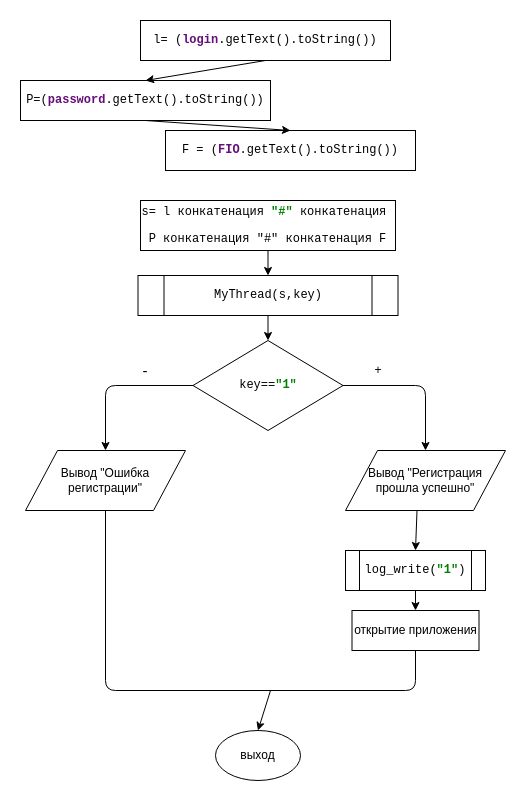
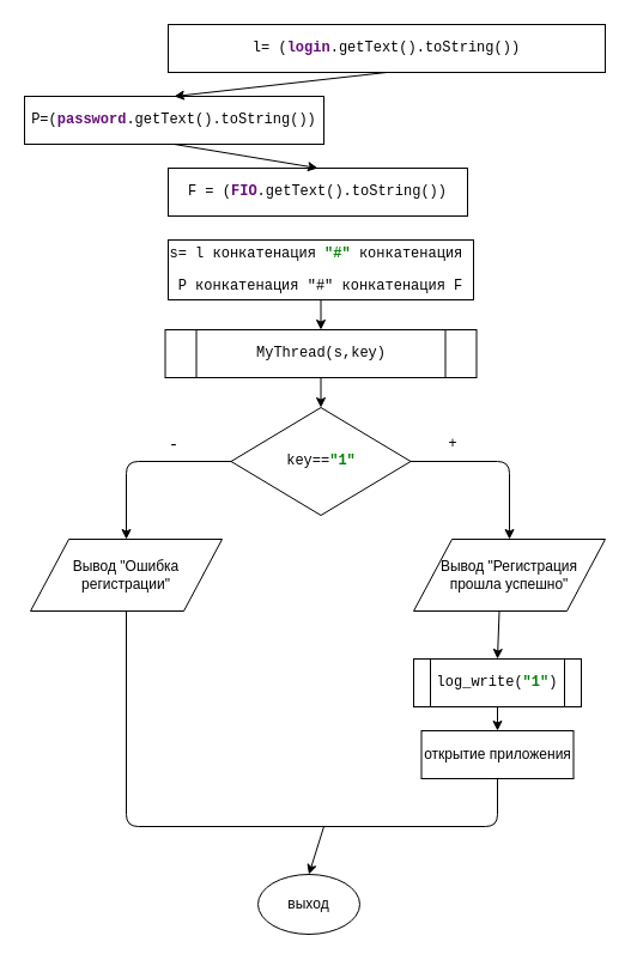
  <mxCell id="0" />
  <mxCell id="1" parent="0" />
- <mxCell id="2" value="&lt;pre style=&quot;background-color: rgb(255 , 255 , 255) ; font-family: &amp;#34;courier new&amp;#34;&quot;&gt;l= (&lt;span style=&quot;color: #660e7a ; font-weight: bold&quot;&gt;login&lt;/span&gt;.getText().toString())&lt;/pre&gt;" style="rounded=0;whiteSpace=wrap;html=1;" vertex="1" parent="1"><mxGeometry x="140" y="20" width="250" height="40" as="geometry" /></mxCell>
+ <mxCell id="2" value="&lt;pre style=&quot;background-color: rgb(255 , 255 , 255) ; font-family: &amp;#34;courier new&amp;#34;&quot;&gt;l= (&lt;span style=&quot;color: #660e7a ; font-weight: bold&quot;&gt;login&lt;/span&gt;.getText().toString())&lt;/pre&gt;" style="rounded=0;whiteSpace=wrap;html=1;" vertex="1" parent="1"><mxGeometry x="140" y="20" width="365" height="40" as="geometry" /></mxCell>
  <mxCell id="3" value="&lt;pre style=&quot;background-color: rgb(255 , 255 , 255) ; font-family: &amp;#34;courier new&amp;#34;&quot;&gt;&lt;pre style=&quot;font-family: &amp;#34;courier new&amp;#34;&quot;&gt;&lt;pre style=&quot;font-family: &amp;#34;courier new&amp;#34;&quot;&gt;P=(&lt;span style=&quot;color: #660e7a ; font-weight: bold&quot;&gt;password&lt;/span&gt;.getText().toString())&lt;/pre&gt;&lt;/pre&gt;&lt;/pre&gt;" style="rounded=0;whiteSpace=wrap;html=1;" vertex="1" parent="1"><mxGeometry x="20" y="80" width="250" height="40" as="geometry" /></mxCell>
- <mxCell id="4" value="&lt;pre style=&quot;background-color: rgb(255 , 255 , 255) ; font-family: &amp;#34;courier new&amp;#34;&quot;&gt;F = (&lt;span style=&quot;color: #660e7a ; font-weight: bold&quot;&gt;FIO&lt;/span&gt;.getText().toString())&lt;/pre&gt;" style="rounded=0;whiteSpace=wrap;html=1;" vertex="1" parent="1"><mxGeometry x="165" y="130" width="250" height="40" as="geometry" /></mxCell>
+ <mxCell id="4" value="&lt;pre style=&quot;background-color: rgb(255 , 255 , 255) ; font-family: &amp;#34;courier new&amp;#34;&quot;&gt;F = (&lt;span style=&quot;color: #660e7a ; font-weight: bold&quot;&gt;FIO&lt;/span&gt;.getText().toString())&lt;/pre&gt;" style="rounded=0;whiteSpace=wrap;html=1;" vertex="1" parent="1"><mxGeometry x="140" y="140" width="250" height="40" as="geometry" /></mxCell>
  <mxCell id="5" value="" style="endArrow=classic;html=1;entryX=0.5;entryY=0;entryDx=0;entryDy=0;exitX=0.5;exitY=1;exitDx=0;exitDy=0;" edge="1" parent="1" source="2" target="3"><mxGeometry width="50" height="50" relative="1" as="geometry"><mxPoint x="235" y="120" as="sourcePoint" /><mxPoint x="285" y="70" as="targetPoint" /></mxGeometry></mxCell>
  <mxCell id="6" value="" style="endArrow=classic;html=1;entryX=0.5;entryY=0;entryDx=0;entryDy=0;exitX=0.5;exitY=1;exitDx=0;exitDy=0;" edge="1" parent="1" source="3" target="4"><mxGeometry width="50" height="50" relative="1" as="geometry"><mxPoint x="195" y="220" as="sourcePoint" /><mxPoint x="245" y="170" as="targetPoint" /></mxGeometry></mxCell>
  <mxCell id="7" value="&lt;pre style=&quot;background-color: rgb(255 , 255 , 255) ; font-family: &amp;#34;courier new&amp;#34;&quot;&gt;&lt;pre style=&quot;font-family: &amp;#34;courier new&amp;#34;&quot;&gt;s= l конкатенация &lt;span style=&quot;color: #008000 ; font-weight: bold&quot;&gt;&quot;#&quot; &lt;/span&gt;конкатенация &lt;/pre&gt;&lt;pre style=&quot;font-family: &amp;#34;courier new&amp;#34;&quot;&gt;P конкатенация &quot;#&quot; конкатенация F&lt;/pre&gt;&lt;/pre&gt;" style="rounded=0;whiteSpace=wrap;html=1;" vertex="1" parent="1"><mxGeometry x="140" y="200" width="255" height="50" as="geometry" /></mxCell>
  <mxCell id="8" value="&lt;pre style=&quot;background-color: rgb(255 , 255 , 255) ; font-family: &amp;#34;courier new&amp;#34;&quot;&gt;MyThread(s,key)&lt;/pre&gt;" style="shape=process;whiteSpace=wrap;html=1;backgroundOutline=1;" vertex="1" parent="1"><mxGeometry x="137.5" y="275" width="260" height="40" as="geometry" /></mxCell>
  <mxCell id="9" value="&lt;pre style=&quot;background-color: rgb(255 , 255 , 255) ; font-family: &amp;#34;courier new&amp;#34;&quot;&gt;key==&lt;span style=&quot;color: #008000 ; font-weight: bold&quot;&gt;&quot;1&quot;&lt;/span&gt;&lt;/pre&gt;" style="rhombus;whiteSpace=wrap;html=1;" vertex="1" parent="1"><mxGeometry x="192.5" y="340" width="150" height="90" as="geometry" /></mxCell>
  <mxCell id="10" value="" style="endArrow=classic;html=1;entryX=0.5;entryY=0;entryDx=0;entryDy=0;exitX=0.5;exitY=1;exitDx=0;exitDy=0;" edge="1" parent="1" source="8" target="9"><mxGeometry width="50" height="50" relative="1" as="geometry"><mxPoint x="15" y="420" as="sourcePoint" /><mxPoint x="65" y="370" as="targetPoint" /></mxGeometry></mxCell>
  <mxCell id="11" value="Вывод &quot;Ошибка регистрации&quot;" style="shape=parallelogram;perimeter=parallelogramPerimeter;whiteSpace=wrap;html=1;" vertex="1" parent="1"><mxGeometry x="25" y="450" width="160" height="60" as="geometry" /></mxCell>
  <mxCell id="12" value="" style="endArrow=classic;html=1;entryX=0.5;entryY=0;entryDx=0;entryDy=0;exitX=0;exitY=0.5;exitDx=0;exitDy=0;" edge="1" parent="1" source="9" target="11"><mxGeometry width="50" height="50" relative="1" as="geometry"><mxPoint x="5" y="420" as="sourcePoint" /><mxPoint x="55" y="370" as="targetPoint" /><Array as="points"><mxPoint x="105" y="385" /></Array></mxGeometry></mxCell>
  <mxCell id="13" value="&lt;font style=&quot;font-size: 15px&quot;&gt;-&lt;/font&gt;" style="text;html=1;strokeColor=none;fillColor=none;align=center;verticalAlign=middle;whiteSpace=wrap;rounded=0;" vertex="1" parent="1"><mxGeometry x="125" y="360" width="40" height="20" as="geometry" /></mxCell>
  <mxCell id="14" value="Вывод &quot;Регистрация прошла успешно&quot;" style="shape=parallelogram;perimeter=parallelogramPerimeter;whiteSpace=wrap;html=1;" vertex="1" parent="1"><mxGeometry x="345" y="450" width="160" height="60" as="geometry" /></mxCell>
  <mxCell id="15" value="" style="endArrow=classic;html=1;entryX=0.5;entryY=0;entryDx=0;entryDy=0;exitX=0.5;exitY=1;exitDx=0;exitDy=0;" edge="1" parent="1" source="7" target="8"><mxGeometry width="50" height="50" relative="1" as="geometry"><mxPoint x="25" y="300" as="sourcePoint" /><mxPoint x="65" y="250" as="targetPoint" /></mxGeometry></mxCell>
  <mxCell id="16" value="" style="endArrow=classic;html=1;entryX=0.5;entryY=0;entryDx=0;entryDy=0;exitX=1;exitY=0.5;exitDx=0;exitDy=0;" edge="1" parent="1" source="9" target="14"><mxGeometry width="50" height="50" relative="1" as="geometry"><mxPoint x="415" y="420" as="sourcePoint" /><mxPoint x="465" y="370" as="targetPoint" /><Array as="points"><mxPoint x="425" y="385" /></Array></mxGeometry></mxCell>
  <mxCell id="17" value="+" style="text;html=1;strokeColor=none;fillColor=none;align=center;verticalAlign=middle;whiteSpace=wrap;rounded=0;" vertex="1" parent="1"><mxGeometry x="357.5" y="360" width="40" height="20" as="geometry" /></mxCell>
  <mxCell id="18" value="&lt;pre style=&quot;background-color: rgb(255 , 255 , 255) ; font-family: &amp;#34;courier new&amp;#34;&quot;&gt;log_write(&lt;span style=&quot;color: #008000 ; font-weight: bold&quot;&gt;&quot;1&quot;&lt;/span&gt;)&lt;/pre&gt;" style="shape=process;whiteSpace=wrap;html=1;backgroundOutline=1;" vertex="1" parent="1"><mxGeometry x="345" y="550" width="140" height="40" as="geometry" /></mxCell>
  <mxCell id="19" value="открытие приложения" style="rounded=0;whiteSpace=wrap;html=1;" vertex="1" parent="1"><mxGeometry x="351.5" y="610" width="127" height="40" as="geometry" /></mxCell>
  <mxCell id="20" value="" style="endArrow=classic;html=1;entryX=0.5;entryY=0;entryDx=0;entryDy=0;exitX=0.447;exitY=0.997;exitDx=0;exitDy=0;exitPerimeter=0;" edge="1" parent="1" source="14" target="18"><mxGeometry width="50" height="50" relative="1" as="geometry"><mxPoint x="215" y="600" as="sourcePoint" /><mxPoint x="265" y="550" as="targetPoint" /></mxGeometry></mxCell>
  <mxCell id="21" value="" style="endArrow=classic;html=1;entryX=0.5;entryY=0;entryDx=0;entryDy=0;exitX=0.5;exitY=1;exitDx=0;exitDy=0;" edge="1" parent="1" source="18" target="19"><mxGeometry width="50" height="50" relative="1" as="geometry"><mxPoint x="55" y="670" as="sourcePoint" /><mxPoint x="105" y="620" as="targetPoint" /></mxGeometry></mxCell>
  <mxCell id="22" value="" style="endArrow=none;html=1;entryX=0.5;entryY=1;entryDx=0;entryDy=0;exitX=0.5;exitY=1;exitDx=0;exitDy=0;" edge="1" parent="1" source="19" target="11"><mxGeometry width="50" height="50" relative="1" as="geometry"><mxPoint x="-55" y="740" as="sourcePoint" /><mxPoint x="-5" y="690" as="targetPoint" /><Array as="points"><mxPoint x="415" y="690" /><mxPoint x="105" y="690" /></Array></mxGeometry></mxCell>
  <mxCell id="23" value="выход" style="ellipse;whiteSpace=wrap;html=1;" vertex="1" parent="1"><mxGeometry x="215" y="730" width="85" height="50" as="geometry" /></mxCell>
  <mxCell id="24" value="" style="endArrow=classic;html=1;entryX=0.5;entryY=0;entryDx=0;entryDy=0;" edge="1" parent="1" target="23"><mxGeometry width="50" height="50" relative="1" as="geometry"><mxPoint x="270" y="690" as="sourcePoint" /><mxPoint x="95" y="740" as="targetPoint" /></mxGeometry></mxCell>
